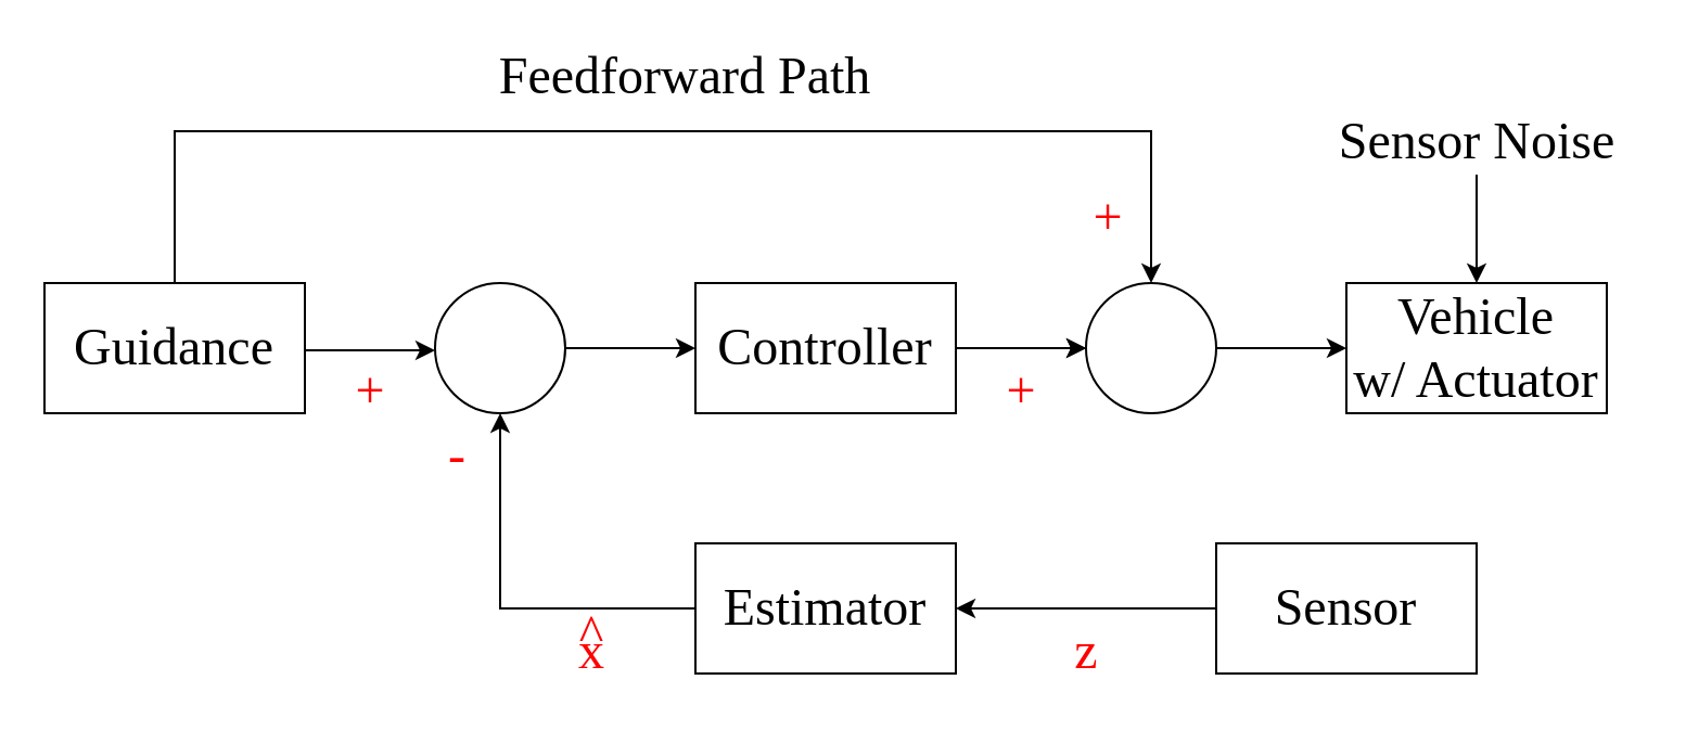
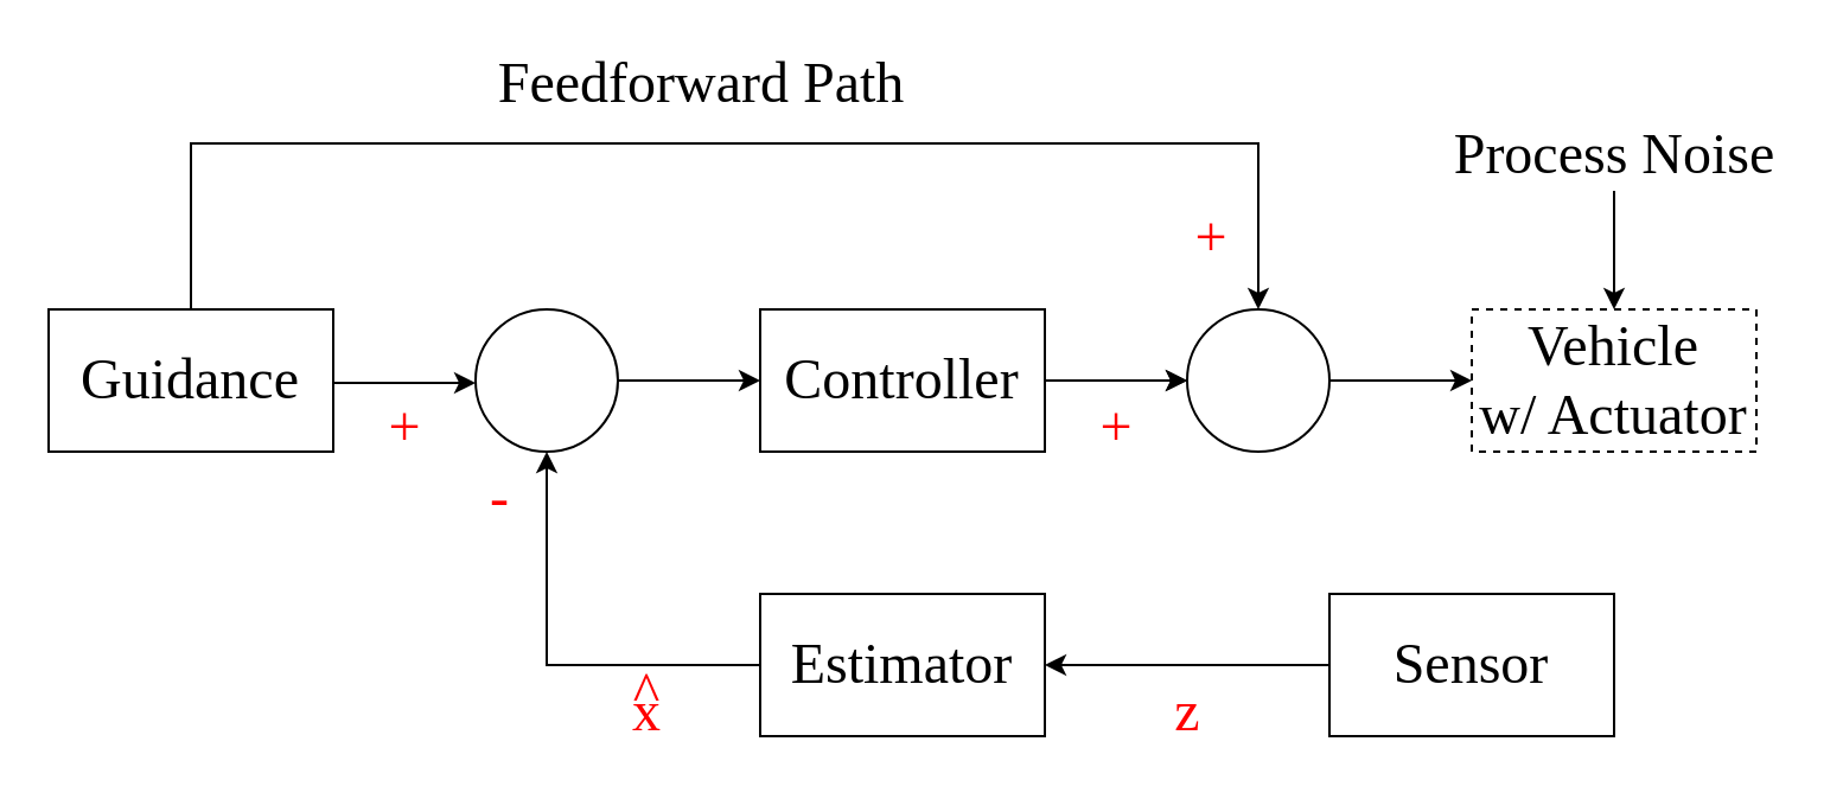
  <mxCell id="0" />
  <mxCell id="1" parent="0" />
  <mxCell id="2" value="+" style="edgeStyle=orthogonalEdgeStyle;rounded=0;orthogonalLoop=1;jettySize=auto;html=1;exitX=1;exitY=0.5;exitDx=0;exitDy=0;fontFamily=Times New Roman;fontSize=24;fontColor=#FF0000;labelBackgroundColor=#FFFFFF;strokeWidth=1;labelBorderColor=none;spacingBottom=0;" parent="1" edge="1"><mxGeometry y="-19" relative="1" as="geometry"><mxPoint x="140" y="161" as="sourcePoint" /><mxPoint x="200" y="161" as="targetPoint" /><mxPoint as="offset" /></mxGeometry></mxCell>
  <mxCell id="3" value="+" style="edgeStyle=orthogonalEdgeStyle;rounded=0;orthogonalLoop=1;jettySize=auto;html=1;exitX=0.5;exitY=0;exitDx=0;exitDy=0;entryX=0.5;entryY=0;entryDx=0;entryDy=0;labelBackgroundColor=#FFFFFF;labelBorderColor=none;fontFamily=Times New Roman;fontSize=24;fontColor=#FF0000;strokeWidth=1;" parent="1" source="4" target="12" edge="1"><mxGeometry x="0.898" y="-20" relative="1" as="geometry"><Array as="points"><mxPoint x="80" y="60" /><mxPoint x="530" y="60" /></Array><mxPoint as="offset" /></mxGeometry></mxCell>
  <mxCell id="4" value="&lt;font face=&quot;Times New Roman&quot; style=&quot;font-size: 24px&quot;&gt;Guidance&lt;/font&gt;" style="rounded=0;whiteSpace=wrap;html=1;" parent="1" vertex="1"><mxGeometry x="20" y="130" width="120" height="60" as="geometry" /></mxCell>
  <mxCell id="5" style="edgeStyle=orthogonalEdgeStyle;rounded=0;orthogonalLoop=1;jettySize=auto;html=1;exitX=1;exitY=0.5;exitDx=0;exitDy=0;fontFamily=Times New Roman;fontSize=24;" parent="1" source="7" target="12" edge="1"><mxGeometry relative="1" as="geometry" /></mxCell>
  <mxCell id="6" value="+" style="edgeStyle=orthogonalEdgeStyle;rounded=0;orthogonalLoop=1;jettySize=auto;html=1;labelBackgroundColor=#FFFFFF;labelBorderColor=none;fontFamily=Times New Roman;fontSize=24;fontColor=#FF0000;strokeWidth=1;" parent="1" source="7" target="12" edge="1"><mxGeometry y="-20" relative="1" as="geometry"><mxPoint as="offset" /></mxGeometry></mxCell>
  <mxCell id="7" value="&lt;font face=&quot;Times New Roman&quot;&gt;&lt;span style=&quot;font-size: 24px&quot;&gt;Controller&lt;/span&gt;&lt;/font&gt;" style="rounded=0;whiteSpace=wrap;html=1;" parent="1" vertex="1"><mxGeometry x="320" y="130" width="120" height="60" as="geometry" /></mxCell>
- <mxCell id="8" value="&lt;font face=&quot;Times New Roman&quot; style=&quot;font-size: 24px&quot;&gt;Vehicle&lt;br&gt;w/ Actuator&lt;br&gt;&lt;/font&gt;" style="rounded=0;whiteSpace=wrap;html=1;" parent="1" vertex="1"><mxGeometry x="620" y="130" width="120" height="60" as="geometry" /></mxCell>
+ <mxCell id="8" value="&lt;font face=&quot;Times New Roman&quot; style=&quot;font-size: 24px&quot;&gt;Vehicle&lt;br&gt;w/ Actuator&lt;br&gt;&lt;/font&gt;" style="rounded=0;whiteSpace=wrap;html=1;dashed=1;" parent="1" vertex="1"><mxGeometry x="620" y="130" width="120" height="60" as="geometry" /></mxCell>
  <mxCell id="9" style="edgeStyle=orthogonalEdgeStyle;rounded=0;orthogonalLoop=1;jettySize=auto;html=1;exitX=1;exitY=0.5;exitDx=0;exitDy=0;fontFamily=Times New Roman;fontSize=24;" parent="1" source="10" target="7" edge="1"><mxGeometry relative="1" as="geometry" /></mxCell>
  <mxCell id="10" value="" style="ellipse;whiteSpace=wrap;html=1;aspect=fixed;fontFamily=Times New Roman;fontSize=24;" parent="1" vertex="1"><mxGeometry x="200" y="130" width="60" height="60" as="geometry" /></mxCell>
  <mxCell id="11" value="" style="edgeStyle=orthogonalEdgeStyle;rounded=0;orthogonalLoop=1;jettySize=auto;html=1;fontFamily=Times New Roman;fontSize=24;" parent="1" source="12" target="8" edge="1"><mxGeometry relative="1" as="geometry" /></mxCell>
  <mxCell id="12" value="" style="ellipse;whiteSpace=wrap;html=1;aspect=fixed;fontFamily=Times New Roman;fontSize=24;" parent="1" vertex="1"><mxGeometry x="500" y="130" width="60" height="60" as="geometry" /></mxCell>
  <mxCell id="13" value="-" style="edgeStyle=orthogonalEdgeStyle;rounded=0;orthogonalLoop=1;jettySize=auto;html=1;exitX=0;exitY=0.5;exitDx=0;exitDy=0;entryX=0.5;entryY=1;entryDx=0;entryDy=0;labelBackgroundColor=#FFFFFF;labelBorderColor=none;fontFamily=Times New Roman;fontSize=24;fontColor=#FF0000;strokeWidth=1;" parent="1" source="14" target="10" edge="1"><mxGeometry x="0.778" y="20" relative="1" as="geometry"><mxPoint as="offset" /></mxGeometry></mxCell>
  <mxCell id="14" value="&lt;font face=&quot;Times New Roman&quot; style=&quot;font-size: 24px&quot;&gt;Estimator&lt;/font&gt;" style="rounded=0;whiteSpace=wrap;html=1;" parent="1" vertex="1"><mxGeometry x="320" y="250" width="120" height="60" as="geometry" /></mxCell>
  <mxCell id="15" value="z" style="edgeStyle=orthogonalEdgeStyle;rounded=0;orthogonalLoop=1;jettySize=auto;html=1;exitX=0;exitY=0.5;exitDx=0;exitDy=0;entryX=1;entryY=0.5;entryDx=0;entryDy=0;labelBackgroundColor=#FFFFFF;labelBorderColor=none;fontFamily=Times New Roman;fontSize=24;fontColor=#FF0000;strokeWidth=1;" parent="1" source="16" target="14" edge="1"><mxGeometry y="20" relative="1" as="geometry"><mxPoint as="offset" /></mxGeometry></mxCell>
  <mxCell id="16" value="&lt;font face=&quot;Times New Roman&quot; style=&quot;font-size: 24px&quot;&gt;Sensor&lt;/font&gt;" style="rounded=0;whiteSpace=wrap;html=1;" parent="1" vertex="1"><mxGeometry x="560" y="250" width="120" height="60" as="geometry" /></mxCell>
- <mxCell id="17" value="Feedforward Path" style="text;html=1;align=center;verticalAlign=middle;resizable=0;points=[];autosize=1;strokeColor=none;fillColor=none;fontSize=24;fontFamily=Times New Roman;fontColor=#000000;" parent="1" vertex="1"><mxGeometry x="220" y="20" width="190" height="30" as="geometry" /></mxCell>
+ <mxCell id="17" value="Feedforward Path" style="text;html=1;align=center;verticalAlign=middle;resizable=0;points=[];autosize=1;strokeColor=none;fillColor=none;fontSize=24;fontFamily=Times New Roman;fontColor=#000000;" parent="1" vertex="1"><mxGeometry x="200" y="20" width="190" height="30" as="geometry" /></mxCell>
  <mxCell id="18" style="edgeStyle=orthogonalEdgeStyle;rounded=0;orthogonalLoop=1;jettySize=auto;html=1;entryX=0.5;entryY=0;entryDx=0;entryDy=0;labelBackgroundColor=#FFFFFF;labelBorderColor=none;fontFamily=Times New Roman;fontSize=24;fontColor=#000000;strokeWidth=1;" parent="1" source="19" target="8" edge="1"><mxGeometry relative="1" as="geometry" /></mxCell>
- <mxCell id="19" value="Sensor Noise" style="text;html=1;align=center;verticalAlign=middle;resizable=0;points=[];autosize=1;strokeColor=none;fillColor=none;fontSize=24;fontFamily=Times New Roman;fontColor=#000000;" parent="1" vertex="1"><mxGeometry x="605" y="50" width="150" height="30" as="geometry" /></mxCell>
+ <mxCell id="19" value="Process Noise" style="text;html=1;align=center;verticalAlign=middle;resizable=0;points=[];autosize=1;strokeColor=none;fillColor=none;fontSize=24;fontFamily=Times New Roman;fontColor=#000000;" parent="1" vertex="1"><mxGeometry x="605" y="50" width="150" height="30" as="geometry" /></mxCell>
  <mxCell id="20" value="x" style="text;html=1;align=center;verticalAlign=middle;resizable=0;points=[];autosize=1;strokeColor=none;fillColor=none;fontSize=24;fontFamily=Times New Roman;fontColor=#FF0000;" parent="1" vertex="1"><mxGeometry x="257" y="285" width="30" height="30" as="geometry" /></mxCell>
  <mxCell id="21" value="^" style="text;html=1;align=center;verticalAlign=middle;resizable=0;points=[];autosize=1;strokeColor=none;fillColor=none;fontSize=24;fontFamily=Times New Roman;fontColor=#FF0000;" parent="1" vertex="1"><mxGeometry x="257" y="277" width="30" height="30" as="geometry" /></mxCell>
